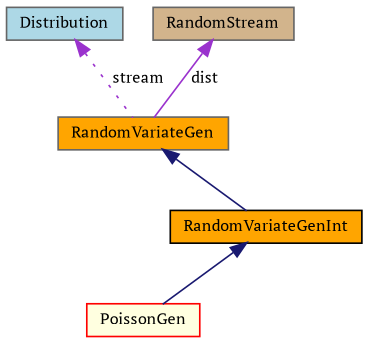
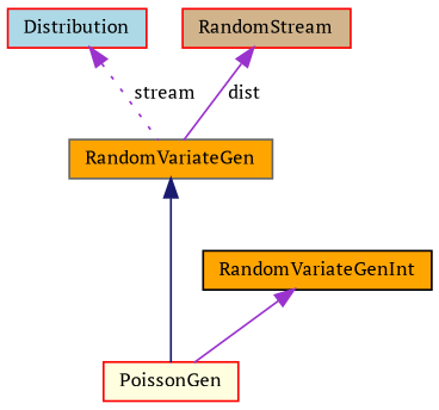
  digraph {
    fontname="PT Serif"
    node [color=red fillcolor=orange fontname="PT Serif" fontsize=10 shape=record style=filled]
    edge [color=midnightblue dir=back fontname="PT Serif" fontsize=10 labelfontname=Helvetica labelfontsize=10 style=solid]
    n1 [fillcolor=lightyellow fontcolor=black height=0.2 label=PoissonGen width=0.4]
    n2 [color=black height=0.2 label=RandomVariateGenInt width=0.4]
    n3 [color=gray40 height=0.2 label=RandomVariateGen width=0.4]
-   n4 [color=gray40 fillcolor=lightblue height=0.2 label=Distribution width=0.4]
-   n5 [color=gray40 fillcolor=tan height=0.2 label=RandomStream width=0.4]
-   n2 -> n1
-   n3 -> n2
+   n4 [fillcolor=lightblue height=0.2 label=Distribution width=0.4]
+   n5 [fillcolor=tan height=0.2 label=RandomStream width=0.4]
+   n2 -> n1 [color=darkorchid3]
+   n3 -> n1
    n4 -> n3 [color=darkorchid3 label=" stream" style=dotted]
    n5 -> n3 [color=darkorchid3 label=" dist"]
  }
